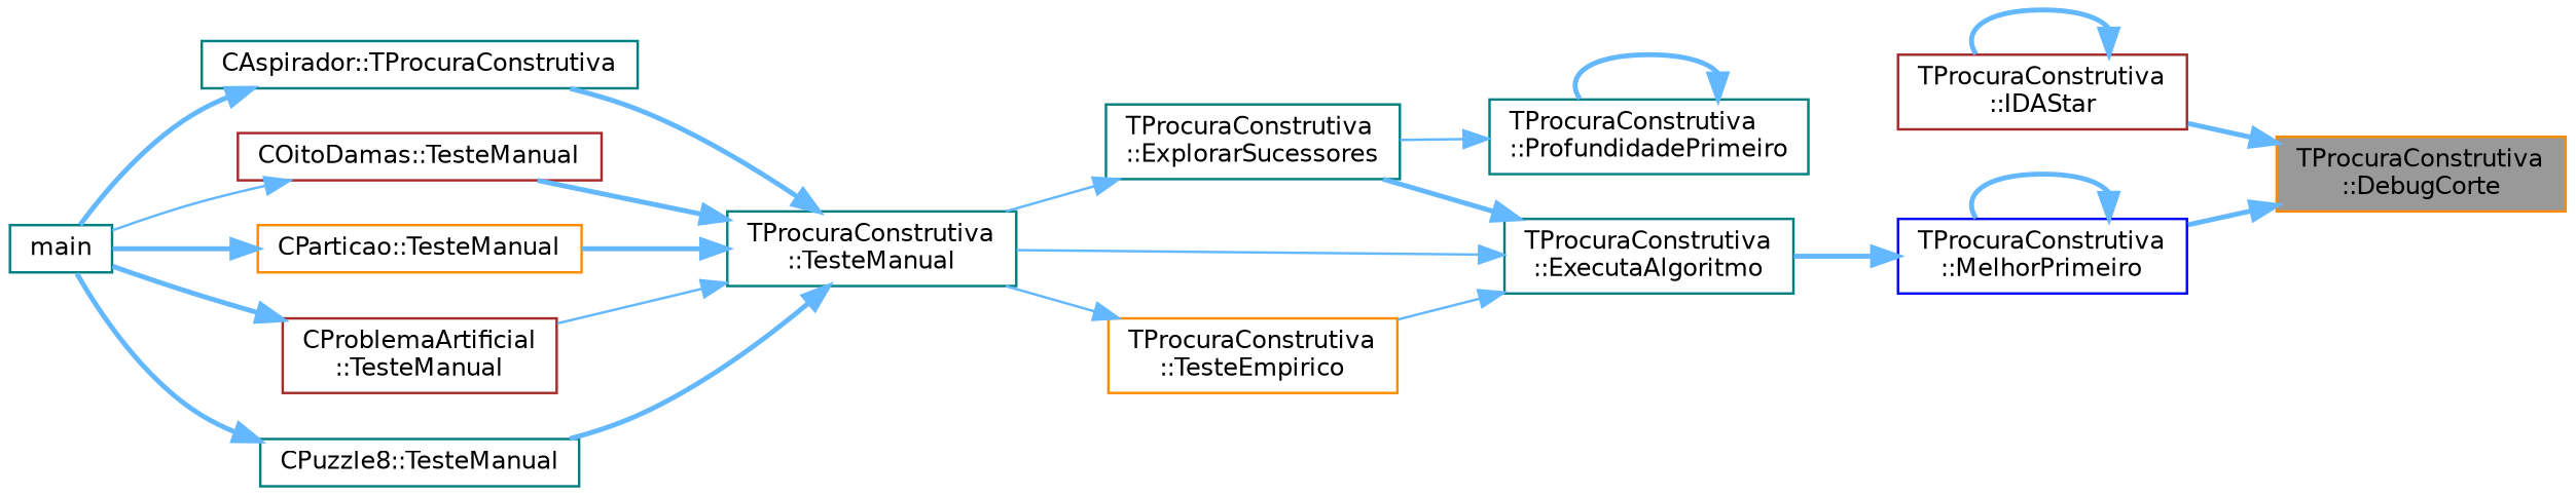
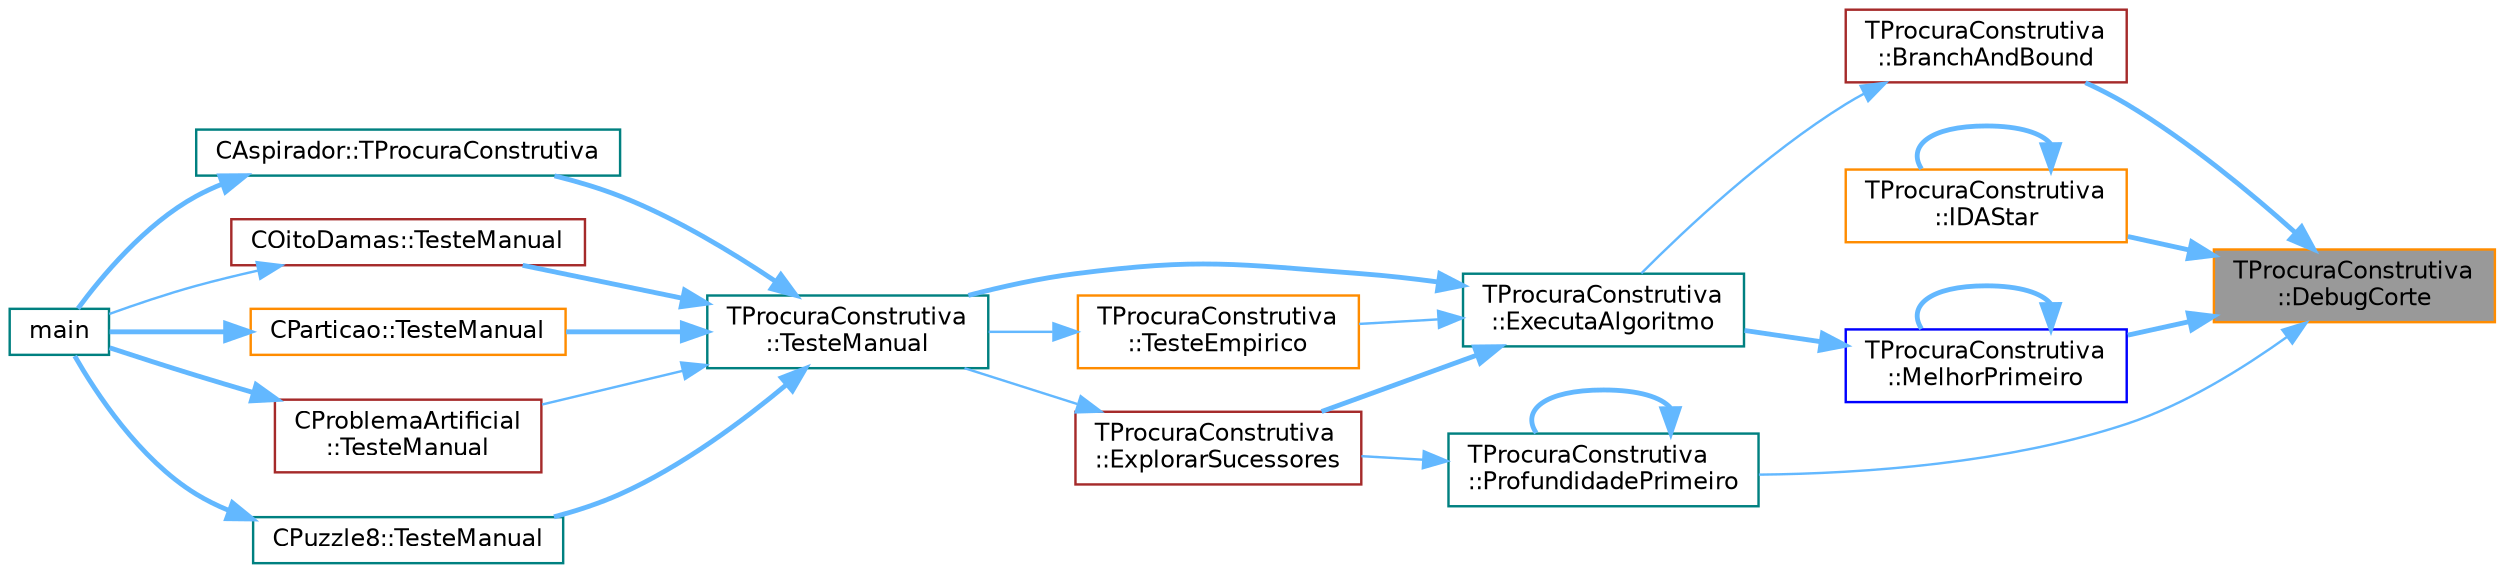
  digraph {
    rankdir=RL
    node [color=teal fillcolor=white fontname=Helvetica fontsize=10 shape=box style=filled]
    edge [color=steelblue1 dir=back fontname=Helvetica fontsize=10 labelfontname=Helvetica labelfontsize=10 style=bold]
    n1 [color=darkorange fillcolor=grey60 fontcolor=black height=0.2 label="TProcuraConstrutiva\l::DebugCorte" width=0.4]
-   n3 [color=brown height=0.2 label="TProcuraConstrutiva\l::IDAStar" width=0.4]
+   n2 [color=brown height=0.2 label="TProcuraConstrutiva\l::BranchAndBound" width=0.4]
+   n3 [color=darkorange height=0.2 label="TProcuraConstrutiva\l::IDAStar" width=0.4]
    n4 [color=blue height=0.2 label="TProcuraConstrutiva\l::MelhorPrimeiro" width=0.4]
    n5 [height=0.2 label="TProcuraConstrutiva\l::ProfundidadePrimeiro" width=0.4]
    n6 [height=0.2 label="TProcuraConstrutiva\l::ExecutaAlgoritmo" width=0.4]
-   n7 [height=0.2 label="TProcuraConstrutiva\l::ExplorarSucessores" width=0.4]
+   n7 [color=brown height=0.2 label="TProcuraConstrutiva\l::ExplorarSucessores" width=0.4]
    n8 [height=0.2 label="TProcuraConstrutiva\l::TesteManual" width=0.4]
    n9 [color=darkorange height=0.2 label="TProcuraConstrutiva\l::TesteEmpirico" width=0.4]
    n10 [height=0.2 label="CAspirador::TProcuraConstrutiva" width=0.4]
    n11 [color=brown height=0.2 label="COitoDamas::TesteManual" width=0.4]
    n12 [color=darkorange height=0.2 label="CParticao::TesteManual" width=0.4]
    n13 [color=brown height=0.2 label="CProblemaArtificial\l::TesteManual" width=0.4]
    n14 [height=0.2 label="CPuzzle8::TesteManual" width=0.4]
    n15 [height=0.2 label=main width=0.4]
+   n1 -> n2
    n1 -> n3
    n1 -> n4
+   n1 -> n5 [style=solid]
+   n2 -> n6 [style=solid]
    n3 -> n3
    n4 -> n4
    n4 -> n6
    n5 -> n5
    n5 -> n7 [style=solid]
    n6 -> n7
-   n6 -> n8 [style=solid]
+   n6 -> n8
    n6 -> n9 [style=solid]
    n7 -> n8 [style=solid]
    n8 -> n10
    n8 -> n11
    n8 -> n12
    n8 -> n13 [style=solid]
    n8 -> n14
    n9 -> n8 [style=solid]
    n10 -> n15
    n11 -> n15 [style=solid]
    n12 -> n15
    n13 -> n15
    n14 -> n15
  }
